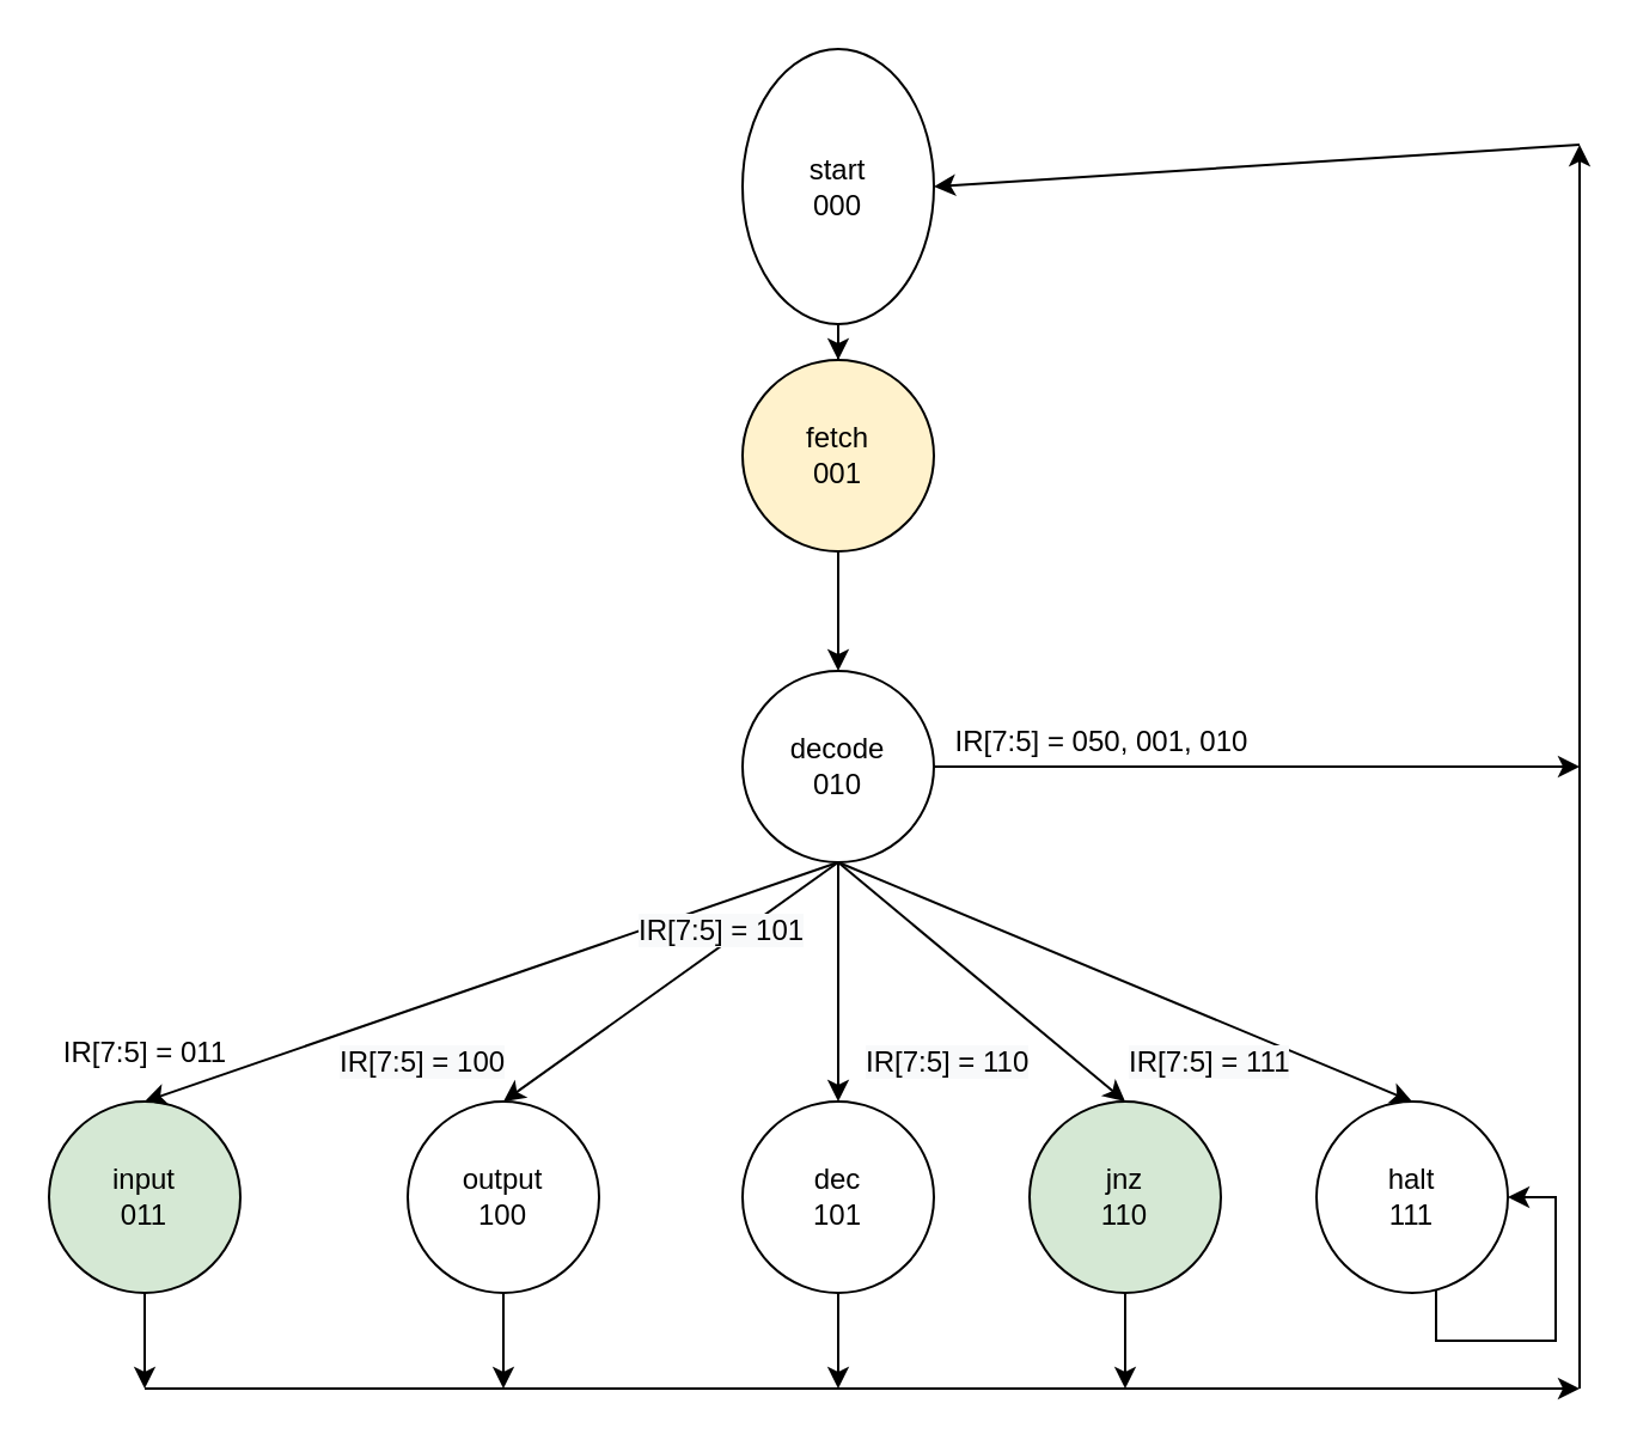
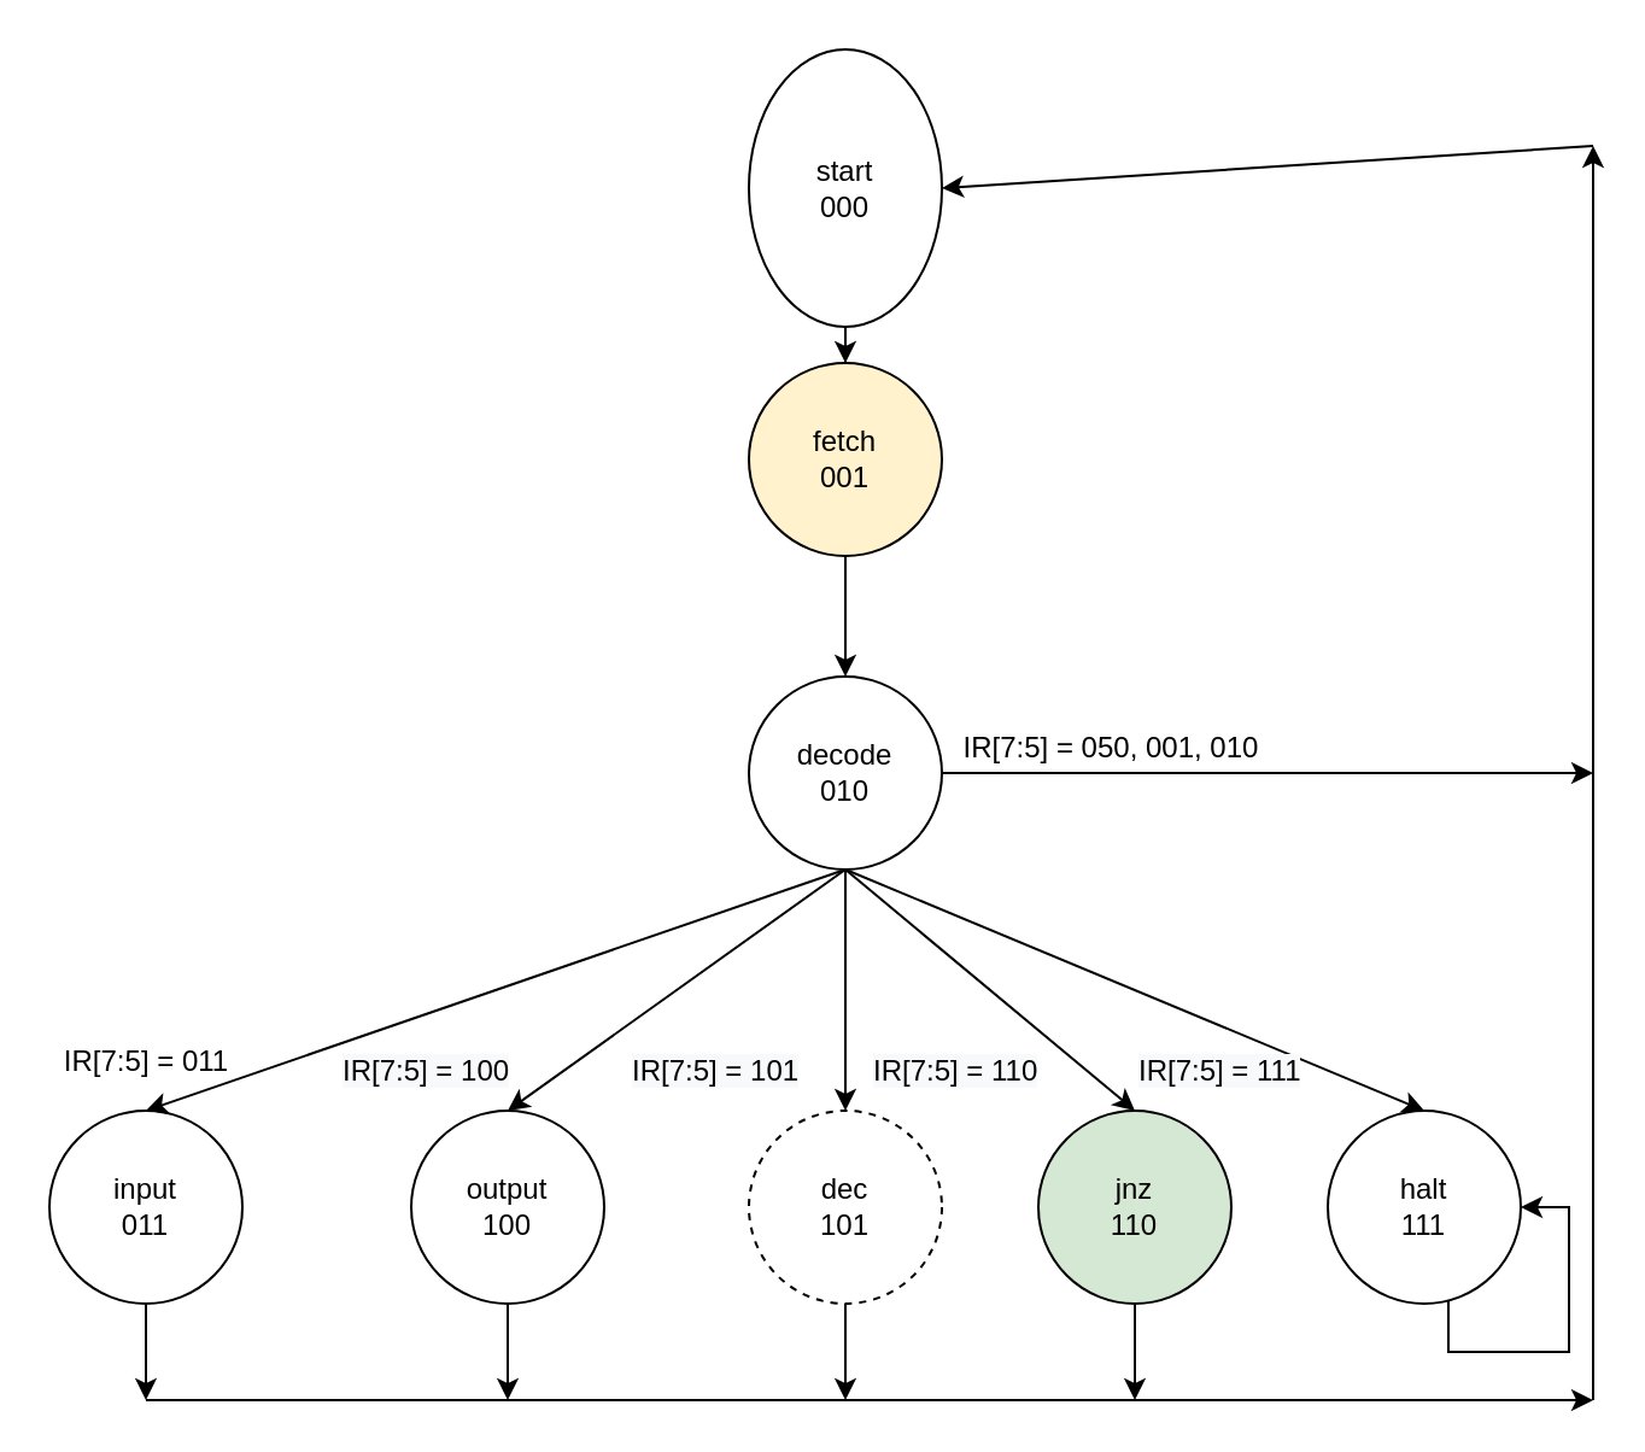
  <mxCell id="0" />
  <mxCell id="1" parent="0" />
  <mxCell id="2" style="edgeStyle=orthogonalEdgeStyle;rounded=0;orthogonalLoop=1;jettySize=auto;html=1;entryX=0.5;entryY=0;entryDx=0;entryDy=0;" edge="1" parent="1" source="3" target="5"><mxGeometry relative="1" as="geometry" /></mxCell>
  <mxCell id="3" value="start&lt;br&gt;000" style="ellipse;whiteSpace=wrap;html=1;aspect=fixed;" vertex="1" parent="1"><mxGeometry x="310" y="20" width="80" height="115" as="geometry" /></mxCell>
  <mxCell id="4" style="edgeStyle=orthogonalEdgeStyle;rounded=0;orthogonalLoop=1;jettySize=auto;html=1;entryX=0.5;entryY=0;entryDx=0;entryDy=0;" edge="1" parent="1" source="5" target="6"><mxGeometry relative="1" as="geometry" /></mxCell>
  <mxCell id="5" value="fetch&lt;br&gt;001" style="ellipse;whiteSpace=wrap;html=1;aspect=fixed;fillColor=#fff2cc;" vertex="1" parent="1"><mxGeometry x="310" y="150" width="80" height="80" as="geometry" /></mxCell>
  <mxCell id="6" value="decode&lt;br&gt;010" style="ellipse;whiteSpace=wrap;html=1;aspect=fixed;" vertex="1" parent="1"><mxGeometry x="310" y="280" width="80" height="80" as="geometry" /></mxCell>
  <mxCell id="7" style="edgeStyle=orthogonalEdgeStyle;rounded=0;orthogonalLoop=1;jettySize=auto;html=1;" edge="1" parent="1" source="8"><mxGeometry relative="1" as="geometry"><mxPoint x="60" y="580" as="targetPoint" /></mxGeometry></mxCell>
- <mxCell id="8" value="input&lt;br&gt;011" style="ellipse;whiteSpace=wrap;html=1;aspect=fixed;fillColor=#d5e8d4;" vertex="1" parent="1"><mxGeometry x="20" y="460" width="80" height="80" as="geometry" /></mxCell>
+ <mxCell id="8" value="input&lt;br&gt;011" style="ellipse;whiteSpace=wrap;html=1;aspect=fixed;" vertex="1" parent="1"><mxGeometry x="20" y="460" width="80" height="80" as="geometry" /></mxCell>
  <mxCell id="9" style="edgeStyle=orthogonalEdgeStyle;rounded=0;orthogonalLoop=1;jettySize=auto;html=1;" edge="1" parent="1" source="10"><mxGeometry relative="1" as="geometry"><mxPoint x="210" y="580" as="targetPoint" /></mxGeometry></mxCell>
  <mxCell id="10" value="output&lt;br&gt;100" style="ellipse;whiteSpace=wrap;html=1;aspect=fixed;" vertex="1" parent="1"><mxGeometry x="170" y="460" width="80" height="80" as="geometry" /></mxCell>
  <mxCell id="11" style="edgeStyle=orthogonalEdgeStyle;rounded=0;orthogonalLoop=1;jettySize=auto;html=1;" edge="1" parent="1" source="12"><mxGeometry relative="1" as="geometry"><mxPoint x="350" y="580" as="targetPoint" /></mxGeometry></mxCell>
- <mxCell id="12" value="dec&lt;br&gt;101" style="ellipse;whiteSpace=wrap;html=1;aspect=fixed;" vertex="1" parent="1"><mxGeometry x="310" y="460" width="80" height="80" as="geometry" /></mxCell>
+ <mxCell id="12" value="dec&lt;br&gt;101" style="ellipse;whiteSpace=wrap;html=1;aspect=fixed;dashed=1;" vertex="1" parent="1"><mxGeometry x="310" y="460" width="80" height="80" as="geometry" /></mxCell>
  <mxCell id="13" style="edgeStyle=orthogonalEdgeStyle;rounded=0;orthogonalLoop=1;jettySize=auto;html=1;" edge="1" parent="1" source="14"><mxGeometry relative="1" as="geometry"><mxPoint x="470" y="580" as="targetPoint" /></mxGeometry></mxCell>
  <mxCell id="14" value="jnz&lt;br&gt;110" style="ellipse;whiteSpace=wrap;html=1;aspect=fixed;fillColor=#d5e8d4;" vertex="1" parent="1"><mxGeometry x="430" y="460" width="80" height="80" as="geometry" /></mxCell>
  <mxCell id="15" style="edgeStyle=orthogonalEdgeStyle;rounded=0;orthogonalLoop=1;jettySize=auto;html=1;entryX=1;entryY=0.5;entryDx=0;entryDy=0;" edge="1" parent="1" source="16" target="16"><mxGeometry relative="1" as="geometry"><mxPoint x="600" y="580" as="targetPoint" /><Array as="points"><mxPoint x="600" y="560" /><mxPoint x="650" y="560" /><mxPoint x="650" y="500" /></Array></mxGeometry></mxCell>
  <mxCell id="16" value="halt&lt;br&gt;111" style="ellipse;whiteSpace=wrap;html=1;aspect=fixed;" vertex="1" parent="1"><mxGeometry x="550" y="460" width="80" height="80" as="geometry" /></mxCell>
  <mxCell id="17" value="" style="endArrow=classic;html=1;entryX=0.5;entryY=0;entryDx=0;entryDy=0;exitX=0.5;exitY=1;exitDx=0;exitDy=0;" edge="1" parent="1" source="6" target="8"><mxGeometry width="50" height="50" relative="1" as="geometry"><mxPoint x="400" y="360" as="sourcePoint" /><mxPoint x="450" y="310" as="targetPoint" /></mxGeometry></mxCell>
  <mxCell id="18" value="" style="endArrow=classic;html=1;exitX=0.5;exitY=1;exitDx=0;exitDy=0;entryX=0.5;entryY=0;entryDx=0;entryDy=0;" edge="1" parent="1" source="6" target="10"><mxGeometry width="50" height="50" relative="1" as="geometry"><mxPoint x="400" y="360" as="sourcePoint" /><mxPoint x="450" y="310" as="targetPoint" /></mxGeometry></mxCell>
  <mxCell id="19" value="" style="endArrow=classic;html=1;exitX=0.5;exitY=1;exitDx=0;exitDy=0;entryX=0.5;entryY=0;entryDx=0;entryDy=0;" edge="1" parent="1" source="6" target="12"><mxGeometry width="50" height="50" relative="1" as="geometry"><mxPoint x="360" y="370" as="sourcePoint" /><mxPoint x="220" y="470" as="targetPoint" /></mxGeometry></mxCell>
  <mxCell id="20" value="" style="endArrow=classic;html=1;entryX=0.5;entryY=0;entryDx=0;entryDy=0;" edge="1" parent="1" target="14"><mxGeometry width="50" height="50" relative="1" as="geometry"><mxPoint x="350" y="360" as="sourcePoint" /><mxPoint x="220" y="470" as="targetPoint" /></mxGeometry></mxCell>
  <mxCell id="21" value="" style="endArrow=classic;html=1;entryX=0.5;entryY=0;entryDx=0;entryDy=0;" edge="1" parent="1" target="16"><mxGeometry width="50" height="50" relative="1" as="geometry"><mxPoint x="350" y="360" as="sourcePoint" /><mxPoint x="470" y="460" as="targetPoint" /></mxGeometry></mxCell>
  <mxCell id="22" value="&lt;span style=&quot;color: rgba(0 , 0 , 0 , 0) ; font-family: monospace ; font-size: 0px&quot;&gt;%3CmxGraphModel%3E%3Croot%3E%3CmxCell%20id%3D%220%22%2F%3E%3CmxCell%20id%3D%221%22%20parent%3D%220%22%2F%3E%3CmxCell%20id%3D%222%22%20value%3D%22%26lt%3Bspan%20style%3D%26quot%3Bcolor%3A%20rgb(0%20%2C%200%20%2C%200)%20%3B%20font-family%3A%20%26amp%3B%2334%3Bhelvetica%26amp%3B%2334%3B%20%3B%20font-size%3A%2012px%20%3B%20font-style%3A%20normal%20%3B%20font-weight%3A%20400%20%3B%20letter-spacing%3A%20normal%20%3B%20text-align%3A%20center%20%3B%20text-indent%3A%200px%20%3B%20text-transform%3A%20none%20%3B%20word-spacing%3A%200px%20%3B%20background-color%3A%20rgb(248%20%2C%20249%20%2C%20250)%20%3B%20display%3A%20inline%20%3B%20float%3A%20none%26quot%3B%26gt%3BIR%5B7%3A5%5D%20%3D%20101%26lt%3B%2Fspan%26gt%3B%22%20style%3D%22text%3BwhiteSpace%3Dwrap%3Bhtml%3D1%3B%22%20vertex%3D%221%22%20parent%3D%221%22%3E%3CmxGeometry%20x%3D%22360%22%20y%3D%22450%22%20width%3D%2290%22%20height%3D%2230%22%20as%3D%22geometry%22%2F%3E%3C%2FmxCell%3E%3C%2Froot%3E%3C%2FmxGraphModel%3E&lt;/span&gt;" style="text;html=1;align=center;verticalAlign=middle;resizable=0;points=[];autosize=1;" vertex="1" parent="1"><mxGeometry x="415" y="440" width="20" height="20" as="geometry" /></mxCell>
  <mxCell id="23" value="" style="endArrow=classic;html=1;" edge="1" parent="1"><mxGeometry width="50" height="50" relative="1" as="geometry"><mxPoint x="60" y="580" as="sourcePoint" /><mxPoint x="660" y="580" as="targetPoint" /></mxGeometry></mxCell>
  <mxCell id="24" value="" style="endArrow=classic;html=1;" edge="1" parent="1"><mxGeometry width="50" height="50" relative="1" as="geometry"><mxPoint x="660" y="580" as="sourcePoint" /><mxPoint x="660" y="60" as="targetPoint" /></mxGeometry></mxCell>
  <mxCell id="25" value="" style="endArrow=classic;html=1;entryX=1;entryY=0.5;entryDx=0;entryDy=0;" edge="1" parent="1" target="3"><mxGeometry width="50" height="50" relative="1" as="geometry"><mxPoint x="660" y="60" as="sourcePoint" /><mxPoint x="450" y="80" as="targetPoint" /></mxGeometry></mxCell>
  <mxCell id="26" value="" style="endArrow=classic;html=1;exitX=1;exitY=0.5;exitDx=0;exitDy=0;" edge="1" parent="1" source="6"><mxGeometry width="50" height="50" relative="1" as="geometry"><mxPoint x="360" y="370" as="sourcePoint" /><mxPoint x="660" y="320" as="targetPoint" /></mxGeometry></mxCell>
  <mxCell id="27" value="IR[7:5] = 050, 001, 010" style="text;html=1;align=center;verticalAlign=middle;resizable=0;points=[];autosize=1;" vertex="1" parent="1"><mxGeometry x="390" y="300" width="140" height="20" as="geometry" /></mxCell>
  <mxCell id="28" value="IR[7:5] = 011" style="text;html=1;align=center;verticalAlign=middle;resizable=0;points=[];autosize=1;" vertex="1" parent="1"><mxGeometry x="20" y="430" width="80" height="20" as="geometry" /></mxCell>
  <mxCell id="29" value="&lt;span style=&quot;color: rgb(0 , 0 , 0) ; font-family: &amp;#34;helvetica&amp;#34; ; font-size: 12px ; font-style: normal ; font-weight: 400 ; letter-spacing: normal ; text-align: center ; text-indent: 0px ; text-transform: none ; word-spacing: 0px ; background-color: rgb(248 , 249 , 250) ; display: inline ; float: none&quot;&gt;IR[7:5] = 100&lt;/span&gt;" style="text;whiteSpace=wrap;html=1;" vertex="1" parent="1"><mxGeometry x="140" y="430" width="90" height="30" as="geometry" /></mxCell>
- <mxCell id="30" value="&lt;span style=&quot;color: rgb(0 , 0 , 0) ; font-family: &amp;#34;helvetica&amp;#34; ; font-size: 12px ; font-style: normal ; font-weight: 400 ; letter-spacing: normal ; text-align: center ; text-indent: 0px ; text-transform: none ; word-spacing: 0px ; background-color: rgb(248 , 249 , 250) ; display: inline ; float: none&quot;&gt;IR[7:5] = 101&lt;/span&gt;" style="text;whiteSpace=wrap;html=1;" vertex="1" parent="1"><mxGeometry x="265" y="375" width="90" height="30" as="geometry" /></mxCell>
+ <mxCell id="30" value="&lt;span style=&quot;color: rgb(0 , 0 , 0) ; font-family: &amp;#34;helvetica&amp;#34; ; font-size: 12px ; font-style: normal ; font-weight: 400 ; letter-spacing: normal ; text-align: center ; text-indent: 0px ; text-transform: none ; word-spacing: 0px ; background-color: rgb(248 , 249 , 250) ; display: inline ; float: none&quot;&gt;IR[7:5] = 101&lt;/span&gt;" style="text;whiteSpace=wrap;html=1;" vertex="1" parent="1"><mxGeometry x="260" y="430" width="90" height="30" as="geometry" /></mxCell>
  <mxCell id="31" value="&lt;span style=&quot;color: rgb(0 , 0 , 0) ; font-family: &amp;#34;helvetica&amp;#34; ; font-size: 12px ; font-style: normal ; font-weight: 400 ; letter-spacing: normal ; text-align: center ; text-indent: 0px ; text-transform: none ; word-spacing: 0px ; background-color: rgb(248 , 249 , 250) ; display: inline ; float: none&quot;&gt;IR[7:5] = 110&lt;/span&gt;" style="text;whiteSpace=wrap;html=1;" vertex="1" parent="1"><mxGeometry x="360" y="430" width="90" height="30" as="geometry" /></mxCell>
  <mxCell id="32" value="&lt;span style=&quot;color: rgb(0 , 0 , 0) ; font-family: &amp;#34;helvetica&amp;#34; ; font-size: 12px ; font-style: normal ; font-weight: 400 ; letter-spacing: normal ; text-align: center ; text-indent: 0px ; text-transform: none ; word-spacing: 0px ; background-color: rgb(248 , 249 , 250) ; display: inline ; float: none&quot;&gt;IR[7:5] = 111&lt;/span&gt;" style="text;whiteSpace=wrap;html=1;" vertex="1" parent="1"><mxGeometry x="470" y="430" width="90" height="30" as="geometry" /></mxCell>
